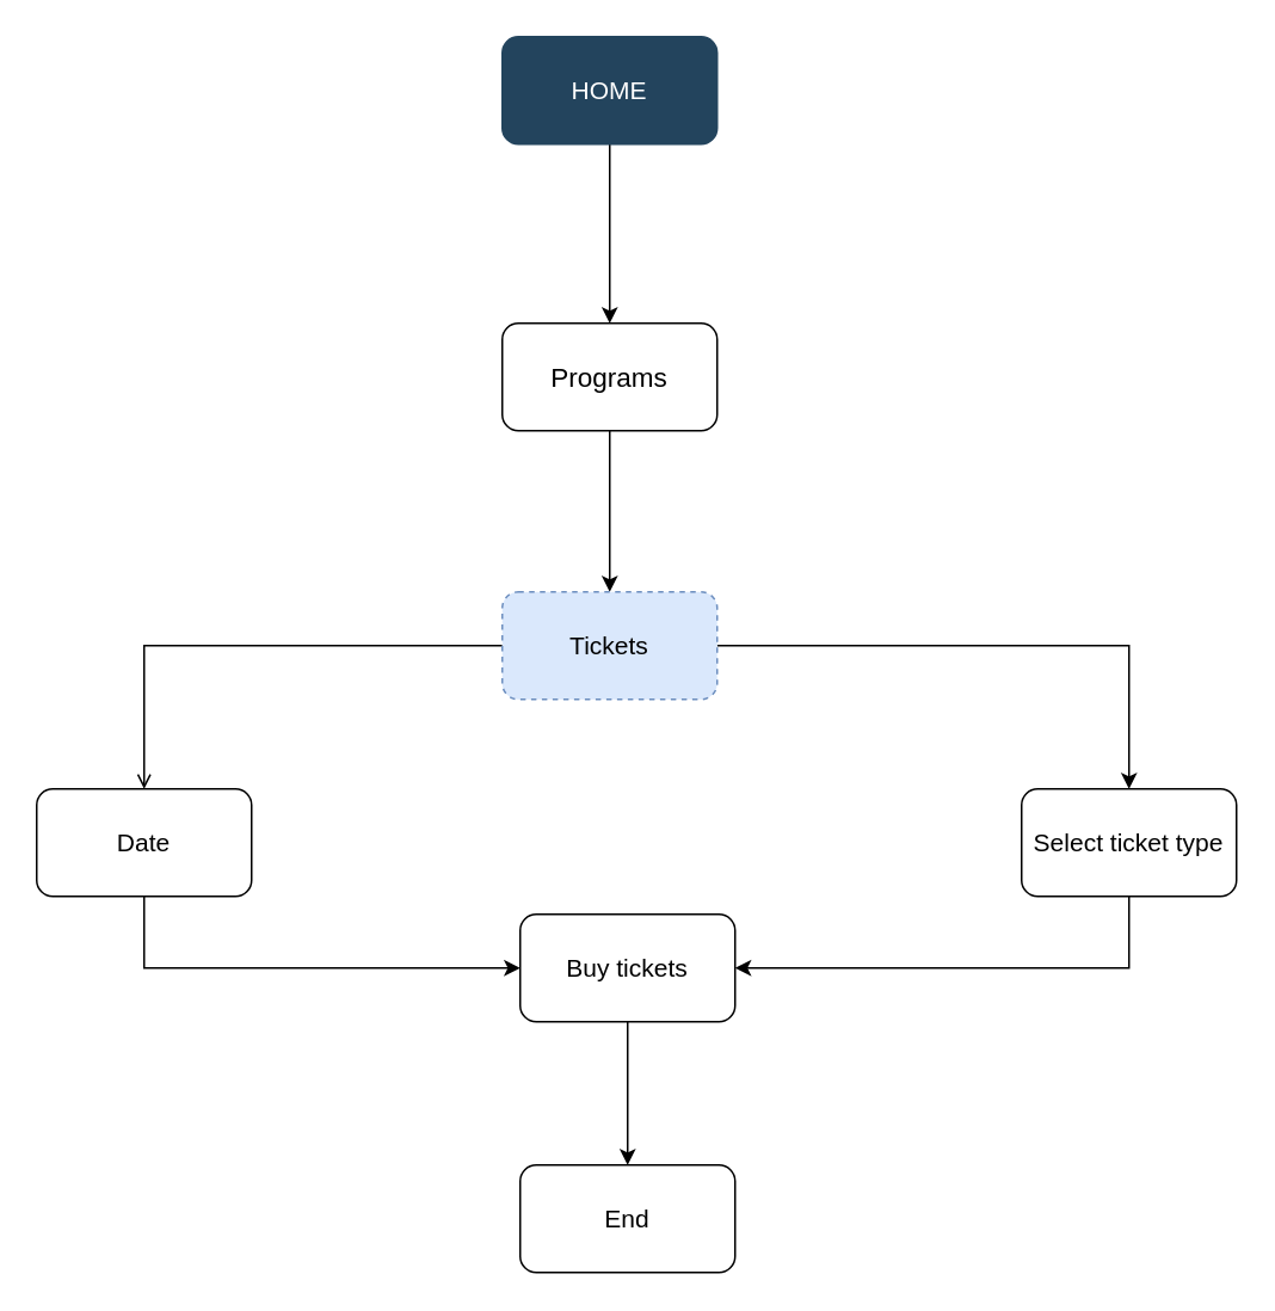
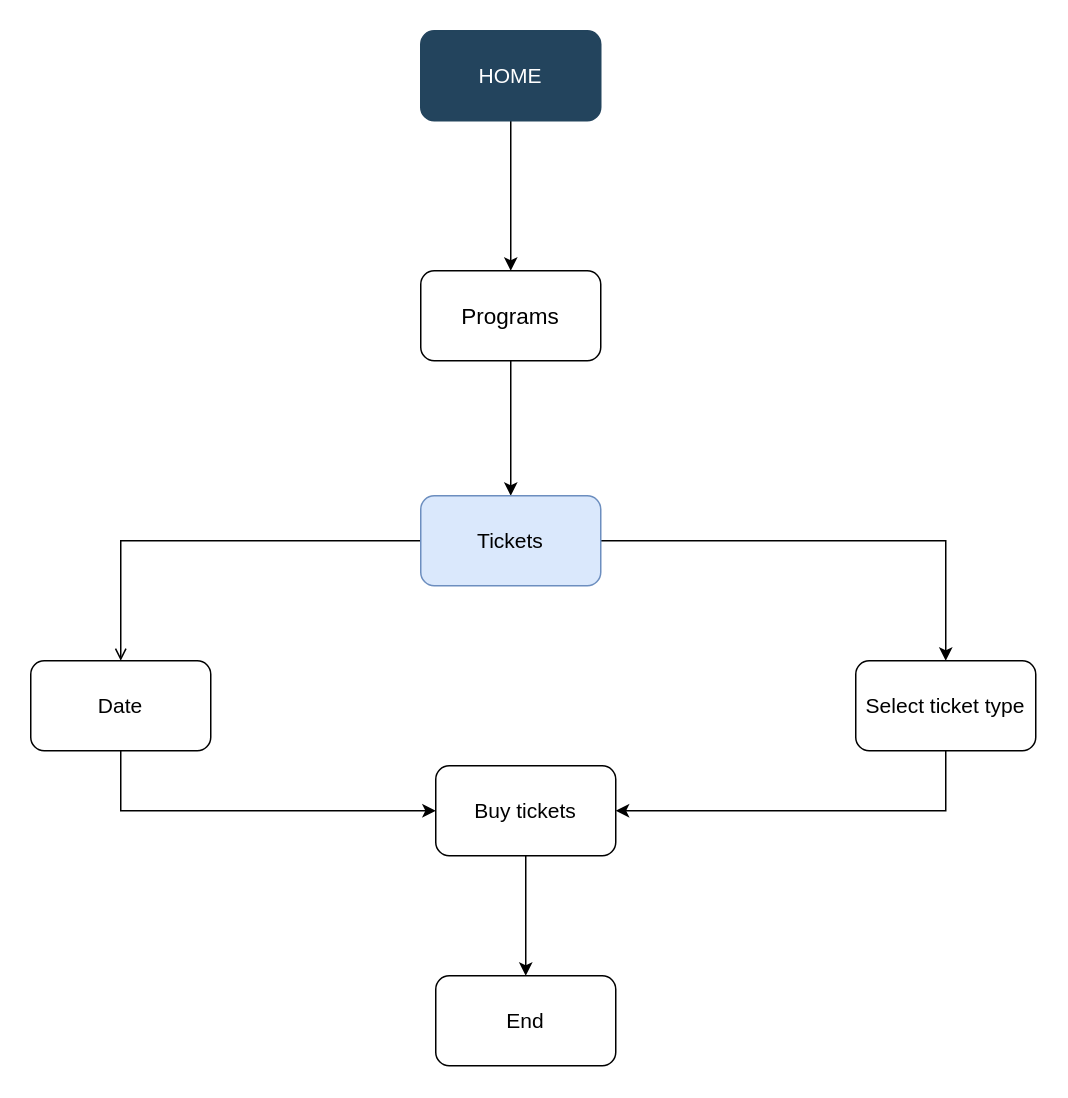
  <mxCell id="0" />
  <mxCell id="1" parent="0" />
  <mxCell id="2" style="edgeStyle=orthogonalEdgeStyle;rounded=0;orthogonalLoop=1;jettySize=auto;html=1;exitX=0.5;exitY=1;exitDx=0;exitDy=0;entryX=0.5;entryY=0;entryDx=0;entryDy=0;" edge="1" parent="1" source="3" target="5"><mxGeometry relative="1" as="geometry" /></mxCell>
  <mxCell id="3" value="&lt;font style=&quot;font-size: 14px;&quot; color=&quot;#ffffff&quot;&gt;HOME&lt;/font&gt;" style="rounded=1;whiteSpace=wrap;html=1;fillColor=#23445D;strokeColor=#23445D;" vertex="1" parent="1"><mxGeometry x="280" width="120" height="60" as="geometry" y="20" /></mxCell>
  <mxCell id="4" style="edgeStyle=orthogonalEdgeStyle;rounded=0;orthogonalLoop=1;jettySize=auto;html=1;exitX=0.5;exitY=1;exitDx=0;exitDy=0;entryX=0.5;entryY=0;entryDx=0;entryDy=0;" edge="1" parent="1" source="5" target="8"><mxGeometry relative="1" as="geometry" /></mxCell>
  <mxCell id="5" value="&lt;font style=&quot;font-size: 15px;&quot;&gt;P&lt;font style=&quot;font-size: 15px;&quot;&gt;ro&lt;/font&gt;grams&lt;/font&gt;" style="rounded=1;whiteSpace=wrap;html=1;" vertex="1" parent="1"><mxGeometry x="280" y="180" width="120" height="60" as="geometry" /></mxCell>
  <mxCell id="6" style="edgeStyle=orthogonalEdgeStyle;rounded=0;orthogonalLoop=1;jettySize=auto;html=1;exitX=0;exitY=0.5;exitDx=0;exitDy=0;entryX=0.5;entryY=0;entryDx=0;entryDy=0;endArrow=open;" edge="1" parent="1" source="8" target="13"><mxGeometry relative="1" as="geometry" /></mxCell>
  <mxCell id="7" style="edgeStyle=orthogonalEdgeStyle;rounded=0;orthogonalLoop=1;jettySize=auto;html=1;exitX=1;exitY=0.5;exitDx=0;exitDy=0;entryX=0.5;entryY=0;entryDx=0;entryDy=0;" edge="1" parent="1" source="8" target="15"><mxGeometry relative="1" as="geometry" /></mxCell>
- <mxCell id="8" value="&lt;span style=&quot;font-size: 14px;&quot;&gt;Tickets&lt;/span&gt;" style="rounded=1;whiteSpace=wrap;html=1;fillColor=#dae8fc;strokeColor=#6c8ebf;dashed=1;" vertex="1" parent="1"><mxGeometry x="280" y="330" width="120" height="60" as="geometry" /></mxCell>
+ <mxCell id="8" value="&lt;span style=&quot;font-size: 14px;&quot;&gt;Tickets&lt;/span&gt;" style="rounded=1;whiteSpace=wrap;html=1;fillColor=#dae8fc;strokeColor=#6c8ebf;" vertex="1" parent="1"><mxGeometry x="280" y="330" width="120" height="60" as="geometry" /></mxCell>
  <mxCell id="9" style="edgeStyle=orthogonalEdgeStyle;rounded=0;orthogonalLoop=1;jettySize=auto;html=1;exitX=0.5;exitY=1;exitDx=0;exitDy=0;entryX=0.5;entryY=0;entryDx=0;entryDy=0;" edge="1" parent="1" source="10" target="11"><mxGeometry relative="1" as="geometry" /></mxCell>
  <mxCell id="10" value="&lt;font style=&quot;font-size: 14px;&quot;&gt;Buy tickets&lt;/font&gt;" style="rounded=1;whiteSpace=wrap;html=1;" vertex="1" parent="1"><mxGeometry x="290" y="510" width="120" height="60" as="geometry" /></mxCell>
  <mxCell id="11" value="&lt;font style=&quot;font-size: 14px;&quot;&gt;End&lt;/font&gt;" style="rounded=1;whiteSpace=wrap;html=1;" vertex="1" parent="1"><mxGeometry x="290" y="650" width="120" height="60" as="geometry" /></mxCell>
  <mxCell id="12" style="edgeStyle=orthogonalEdgeStyle;rounded=0;orthogonalLoop=1;jettySize=auto;html=1;exitX=0.5;exitY=1;exitDx=0;exitDy=0;entryX=0;entryY=0.5;entryDx=0;entryDy=0;" edge="1" parent="1" source="13" target="10"><mxGeometry relative="1" as="geometry" /></mxCell>
  <mxCell id="13" value="&lt;font style=&quot;font-size: 14px;&quot;&gt;Date&lt;/font&gt;" style="rounded=1;whiteSpace=wrap;html=1;" vertex="1" parent="1"><mxGeometry x="20" y="440" width="120" height="60" as="geometry" /></mxCell>
  <mxCell id="14" style="edgeStyle=orthogonalEdgeStyle;rounded=0;orthogonalLoop=1;jettySize=auto;html=1;exitX=0.5;exitY=1;exitDx=0;exitDy=0;entryX=1;entryY=0.5;entryDx=0;entryDy=0;" edge="1" parent="1" source="15" target="10"><mxGeometry relative="1" as="geometry" /></mxCell>
  <mxCell id="15" value="&lt;font style=&quot;font-size: 14px;&quot;&gt;Select ticket type&lt;/font&gt;" style="rounded=1;whiteSpace=wrap;html=1;" vertex="1" parent="1"><mxGeometry x="570" y="440" width="120" height="60" as="geometry" /></mxCell>
